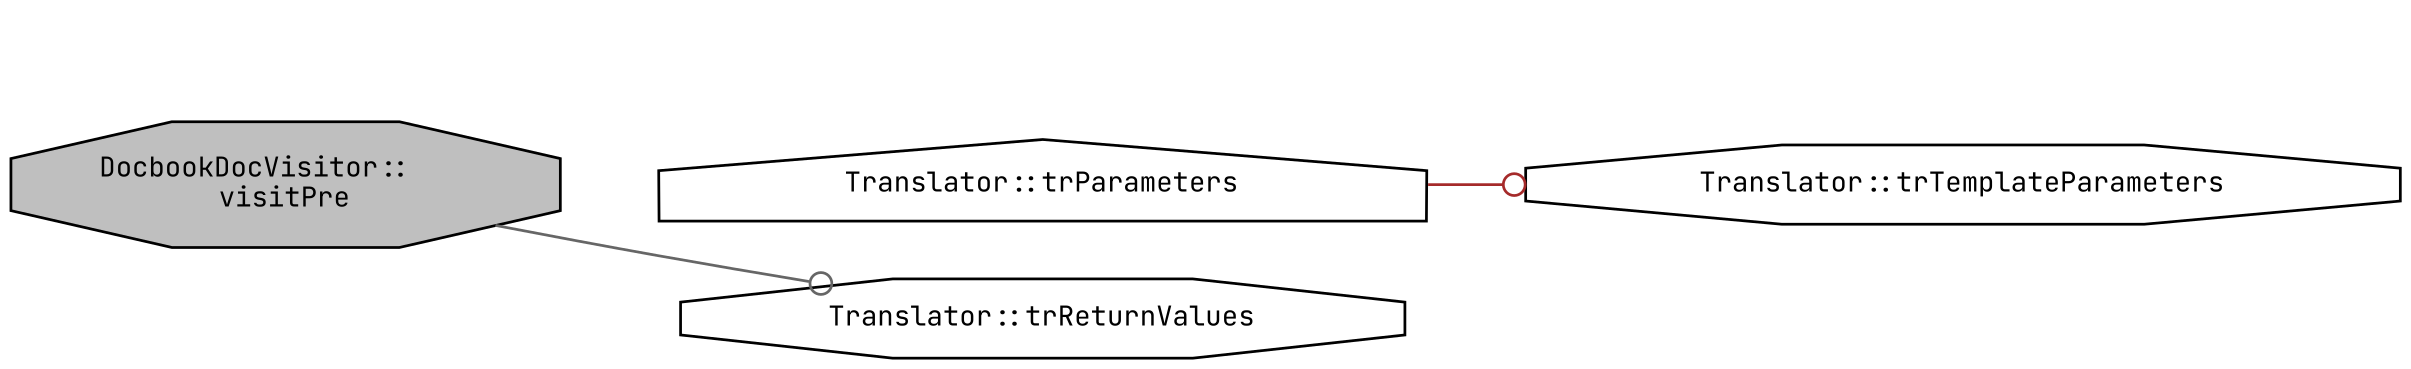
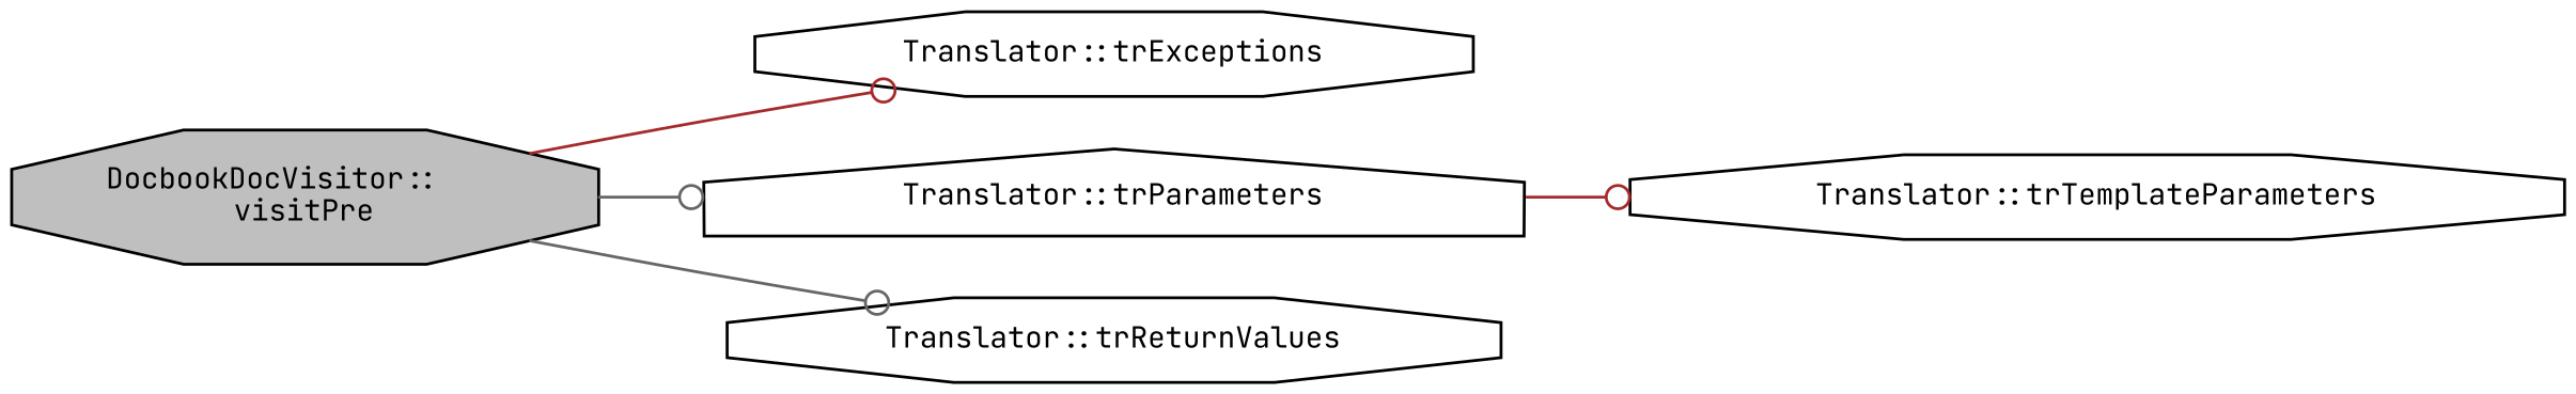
  digraph {
    fontname="JetBrains Mono"
    rankdir=LR
    node [color=black fillcolor=white fontname="JetBrains Mono" fontsize=10 shape=octagon style=filled]
    edge [arrowhead=odot color=brown fontname="JetBrains Mono" fontsize=10 labelfontname=Helvetica labelfontsize=10 style=solid]
    n1 [fillcolor=grey75 fontcolor=black height=0.2 label="DocbookDocVisitor::\lvisitPre" width=0.4]
+   n2 [height=0.2 label="Translator::trExceptions" width=0.4]
    n3 [height=0.2 label="Translator::trParameters" shape=house width=0.4]
    n4 [height=0.2 label="Translator::trReturnValues" width=0.4]
    n5 [height=0.2 label="Translator::trTemplateParameters" width=0.4]
+   n1 -> n2
+   n1 -> n3 [color=gray40]
    n1 -> n4 [color=gray40]
    n3 -> n5
  }
